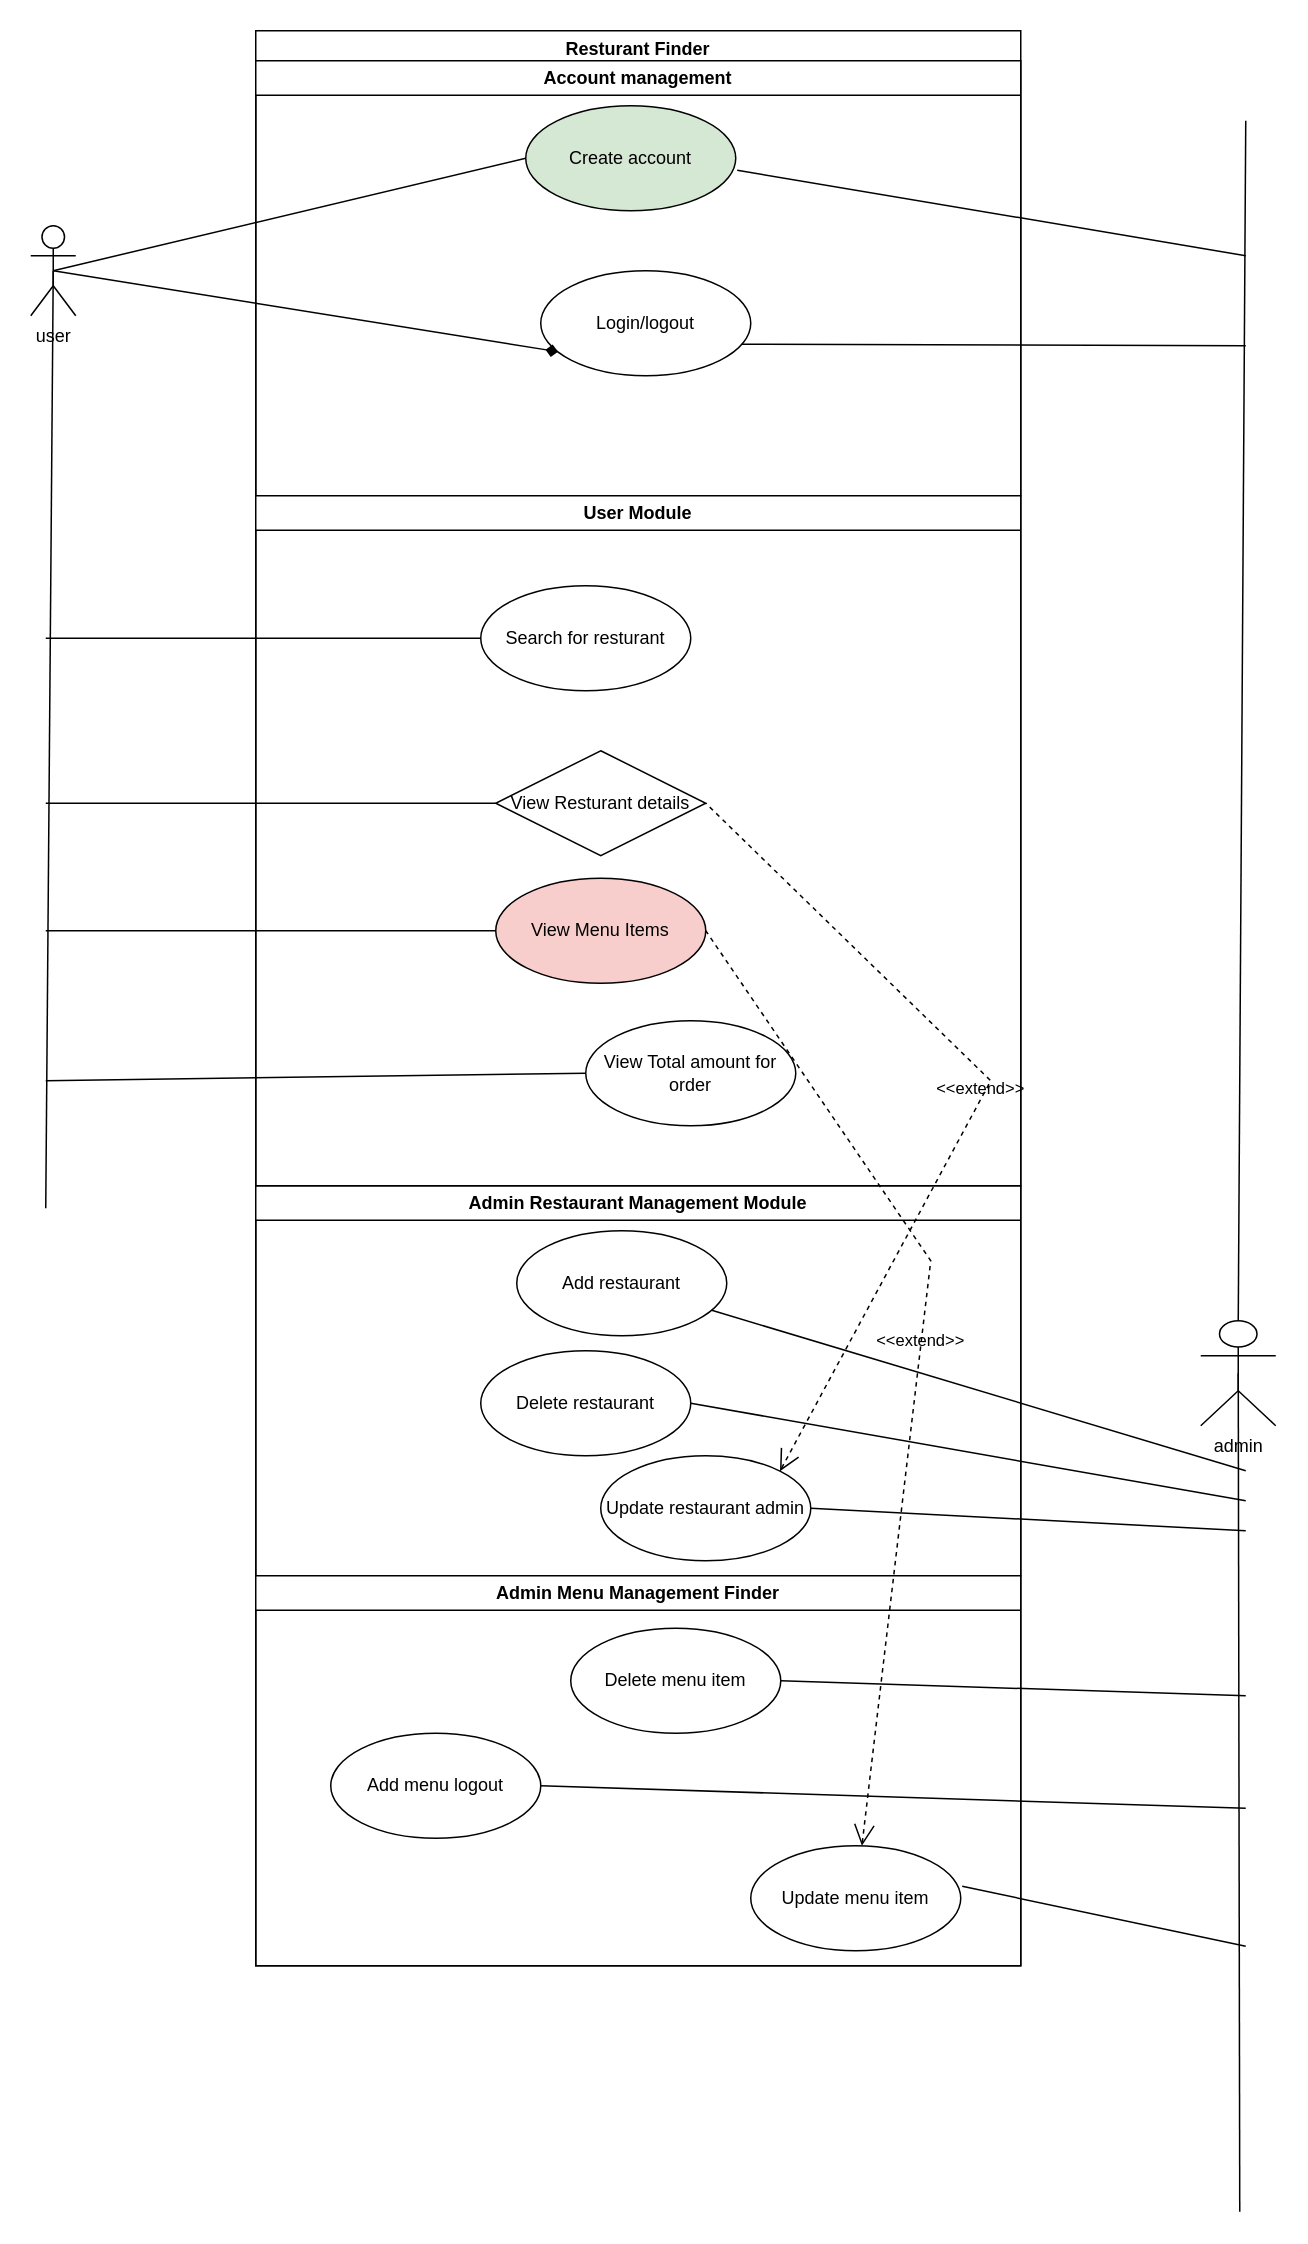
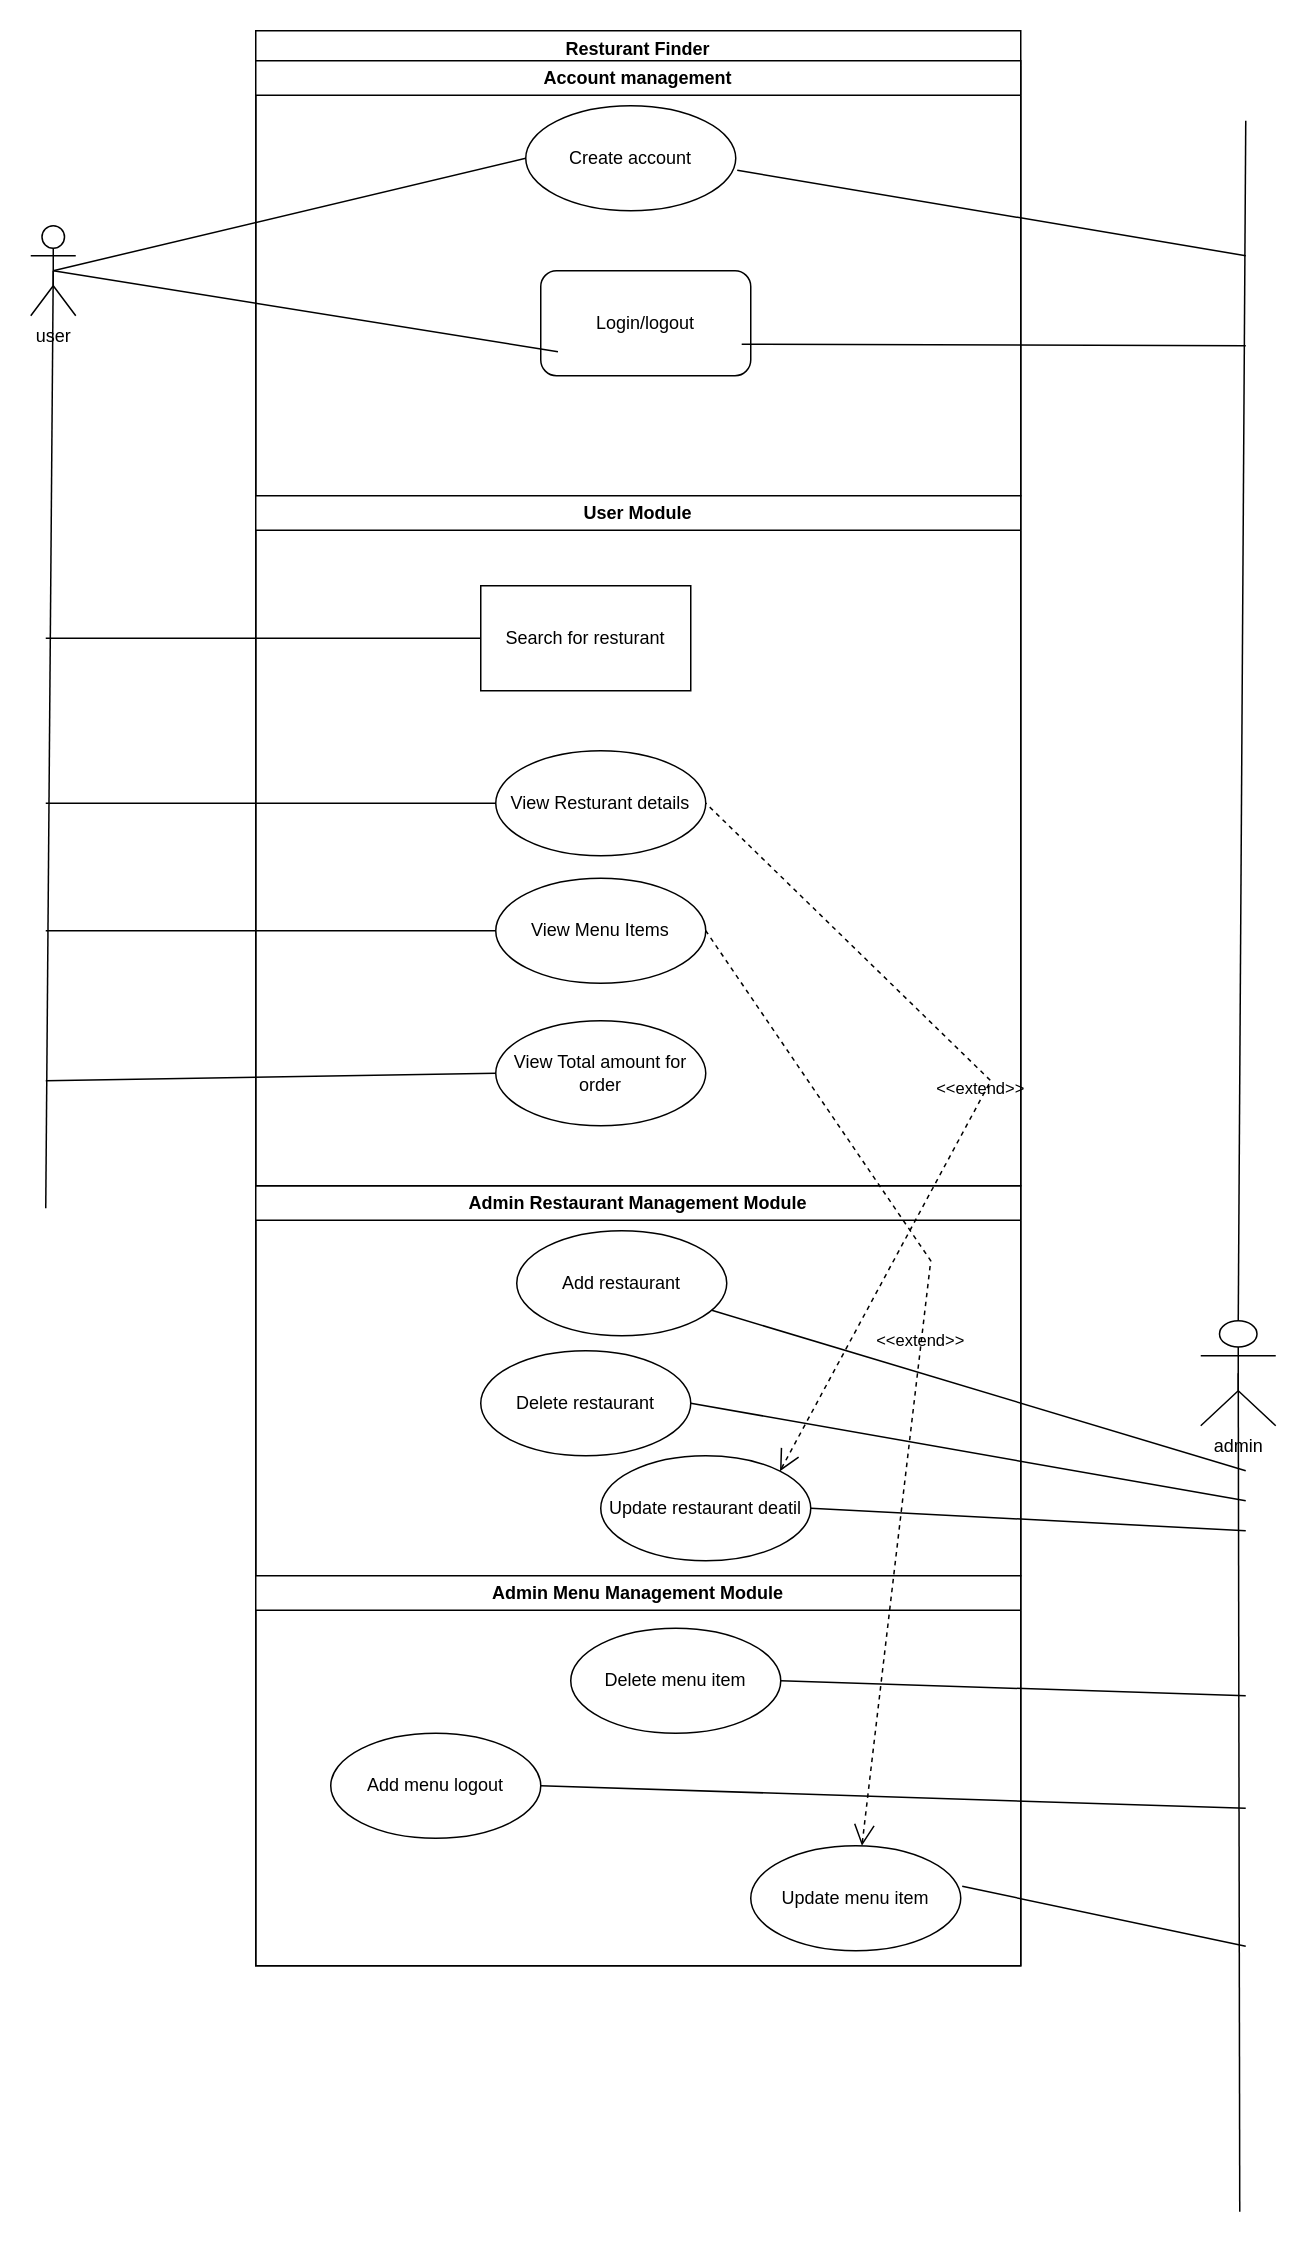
  <mxCell id="0" />
  <mxCell id="1" parent="0" />
  <mxCell id="2" value="admin" style="shape=umlActor;html=1;verticalLabelPosition=bottom;verticalAlign=top;align=center;" vertex="1" parent="1"><mxGeometry x="800" y="880" width="50" height="70" as="geometry" /></mxCell>
  <mxCell id="3" value="user" style="shape=umlActor;html=1;verticalLabelPosition=bottom;verticalAlign=top;align=center;" vertex="1" parent="1"><mxGeometry x="20" y="150" width="30" height="60" as="geometry" /></mxCell>
  <mxCell id="4" value="Resturant Finder" style="swimlane;" vertex="1" parent="1"><mxGeometry x="170" y="20" width="510" height="1290" as="geometry" /></mxCell>
  <mxCell id="5" value="Account management" style="swimlane;whiteSpace=wrap;html=1;" vertex="1" parent="4"><mxGeometry y="20" width="510" height="290" as="geometry" /></mxCell>
- <mxCell id="6" value="Create account" style="ellipse;whiteSpace=wrap;html=1;fillColor=#d5e8d4;" vertex="1" parent="5"><mxGeometry x="180" y="30" width="140" height="70" as="geometry" /></mxCell>
- <mxCell id="7" value="Login/logout" style="ellipse;whiteSpace=wrap;html=1;" vertex="1" parent="5"><mxGeometry x="190" y="140" width="140" height="70" as="geometry" /></mxCell>
+ <mxCell id="6" value="Create account" style="ellipse;whiteSpace=wrap;html=1;" vertex="1" parent="5"><mxGeometry x="180" y="30" width="140" height="70" as="geometry" /></mxCell>
+ <mxCell id="7" value="Login/logout" style="whiteSpace=wrap;html=1;rounded=1;" vertex="1" parent="5"><mxGeometry x="190" y="140" width="140" height="70" as="geometry" /></mxCell>
  <mxCell id="8" value="Admin Restaurant Management Module" style="swimlane;whiteSpace=wrap;html=1;" vertex="1" parent="4"><mxGeometry y="770" width="510" height="260" as="geometry" /></mxCell>
  <mxCell id="9" value="Add restaurant" style="ellipse;whiteSpace=wrap;html=1;" vertex="1" parent="8"><mxGeometry x="174" y="30" width="140" height="70" as="geometry" /></mxCell>
  <mxCell id="10" value="Delete restaurant" style="ellipse;whiteSpace=wrap;html=1;" vertex="1" parent="8"><mxGeometry x="150" y="110" width="140" height="70" as="geometry" /></mxCell>
- <mxCell id="11" value="Update restaurant admin" style="ellipse;whiteSpace=wrap;html=1;" vertex="1" parent="8"><mxGeometry x="230" y="180" width="140" height="70" as="geometry" /></mxCell>
- <mxCell id="12" value="Admin Menu Management Finder" style="swimlane;whiteSpace=wrap;html=1;" vertex="1" parent="4"><mxGeometry y="1030" width="510" height="260" as="geometry" /></mxCell>
+ <mxCell id="11" value="Update restaurant deatil" style="ellipse;whiteSpace=wrap;html=1;" vertex="1" parent="8"><mxGeometry x="230" y="180" width="140" height="70" as="geometry" /></mxCell>
+ <mxCell id="12" value="Admin Menu Management Module" style="swimlane;whiteSpace=wrap;html=1;" vertex="1" parent="4"><mxGeometry y="1030" width="510" height="260" as="geometry" /></mxCell>
  <mxCell id="13" value="Add menu logout" style="ellipse;whiteSpace=wrap;html=1;" vertex="1" parent="12"><mxGeometry x="50" y="105" width="140" height="70" as="geometry" /></mxCell>
  <mxCell id="14" value="Delete menu item" style="ellipse;whiteSpace=wrap;html=1;" vertex="1" parent="12"><mxGeometry x="210" y="35" width="140" height="70" as="geometry" /></mxCell>
  <mxCell id="15" value="Update menu item" style="ellipse;whiteSpace=wrap;html=1;" vertex="1" parent="12"><mxGeometry x="330" y="180" width="140" height="70" as="geometry" /></mxCell>
  <mxCell id="16" value="User Module" style="swimlane;whiteSpace=wrap;html=1;" vertex="1" parent="4"><mxGeometry y="310" width="510" height="460" as="geometry" /></mxCell>
- <mxCell id="17" value="Search for resturant" style="ellipse;whiteSpace=wrap;html=1;" vertex="1" parent="16"><mxGeometry x="150" y="60" width="140" height="70" as="geometry" /></mxCell>
- <mxCell id="18" value="View Resturant details&lt;br&gt;" style="rhombus;whiteSpace=wrap;html=1;" vertex="1" parent="16"><mxGeometry x="160" y="170" width="140" height="70" as="geometry" /></mxCell>
- <mxCell id="19" value="View Total amount for order" style="ellipse;whiteSpace=wrap;html=1;" vertex="1" parent="16"><mxGeometry x="220" y="350" width="140" height="70" as="geometry" /></mxCell>
- <mxCell id="20" value="View Menu Items" style="ellipse;whiteSpace=wrap;html=1;fillColor=#f8cecc;" vertex="1" parent="16"><mxGeometry x="160" y="255" width="140" height="70" as="geometry" /></mxCell>
+ <mxCell id="17" value="Search for resturant" style="whiteSpace=wrap;html=1;rounded=0;" vertex="1" parent="16"><mxGeometry x="150" y="60" width="140" height="70" as="geometry" /></mxCell>
+ <mxCell id="18" value="View Resturant details&lt;br&gt;" style="ellipse;whiteSpace=wrap;html=1;" vertex="1" parent="16"><mxGeometry x="160" y="170" width="140" height="70" as="geometry" /></mxCell>
+ <mxCell id="19" value="View Total amount for order" style="ellipse;whiteSpace=wrap;html=1;" vertex="1" parent="16"><mxGeometry x="160" y="350" width="140" height="70" as="geometry" /></mxCell>
+ <mxCell id="20" value="View Menu Items" style="ellipse;whiteSpace=wrap;html=1;" vertex="1" parent="16"><mxGeometry x="160" y="255" width="140" height="70" as="geometry" /></mxCell>
  <mxCell id="21" value="&amp;lt;&amp;lt;extend&amp;gt;&amp;gt;" style="edgeStyle=none;html=1;startArrow=open;endArrow=none;startSize=12;verticalAlign=bottom;dashed=1;labelBackgroundColor=none;rounded=0;entryX=1;entryY=0.5;entryDx=0;entryDy=0;exitX=1;exitY=0;exitDx=0;exitDy=0;" edge="1" parent="4" source="11" target="18"><mxGeometry width="160" relative="1" as="geometry"><mxPoint x="180" y="770" as="sourcePoint" /><mxPoint x="340" y="770" as="targetPoint" /><Array as="points"><mxPoint x="490" y="700" /></Array></mxGeometry></mxCell>
  <mxCell id="22" value="&amp;lt;&amp;lt;extend&amp;gt;&amp;gt;" style="edgeStyle=none;html=1;startArrow=open;endArrow=none;startSize=12;verticalAlign=bottom;dashed=1;labelBackgroundColor=none;rounded=0;entryX=1;entryY=0.5;entryDx=0;entryDy=0;" edge="1" parent="4" source="15" target="20"><mxGeometry width="160" relative="1" as="geometry"><mxPoint x="260" y="990" as="sourcePoint" /><mxPoint x="340" y="850" as="targetPoint" /><Array as="points"><mxPoint x="450" y="820" /></Array></mxGeometry></mxCell>
  <mxCell id="23" value="" style="endArrow=none;html=1;rounded=0;entryX=0;entryY=0.5;entryDx=0;entryDy=0;exitX=0.5;exitY=0.5;exitDx=0;exitDy=0;exitPerimeter=0;" edge="1" parent="1" source="3" target="6"><mxGeometry width="50" height="50" relative="1" as="geometry"><mxPoint x="30" y="190" as="sourcePoint" /><mxPoint x="80" y="140" as="targetPoint" /></mxGeometry></mxCell>
- <mxCell id="24" value="" style="endArrow=diamond;html=1;rounded=0;entryX=0.082;entryY=0.771;entryDx=0;entryDy=0;exitX=0.5;exitY=0.5;exitDx=0;exitDy=0;exitPerimeter=0;entryPerimeter=0;" edge="1" parent="1" source="3" target="7"><mxGeometry width="50" height="50" relative="1" as="geometry"><mxPoint x="45" y="190" as="sourcePoint" /><mxPoint x="160" y="135" as="targetPoint" /></mxGeometry></mxCell>
+ <mxCell id="24" value="" style="endArrow=none;html=1;rounded=0;entryX=0.082;entryY=0.771;entryDx=0;entryDy=0;exitX=0.5;exitY=0.5;exitDx=0;exitDy=0;exitPerimeter=0;entryPerimeter=0;" edge="1" parent="1" source="3" target="7"><mxGeometry width="50" height="50" relative="1" as="geometry"><mxPoint x="45" y="190" as="sourcePoint" /><mxPoint x="160" y="135" as="targetPoint" /></mxGeometry></mxCell>
  <mxCell id="25" value="" style="endArrow=none;html=1;rounded=0;entryX=0.5;entryY=0.5;entryDx=0;entryDy=0;entryPerimeter=0;" edge="1" parent="1" target="3"><mxGeometry width="50" height="50" relative="1" as="geometry"><mxPoint x="30" y="805" as="sourcePoint" /><mxPoint x="450" y="370" as="targetPoint" /></mxGeometry></mxCell>
  <mxCell id="26" value="" style="endArrow=none;html=1;rounded=0;entryX=0;entryY=0.5;entryDx=0;entryDy=0;" edge="1" parent="1" target="17"><mxGeometry width="50" height="50" relative="1" as="geometry"><mxPoint x="30" y="425" as="sourcePoint" /><mxPoint x="450" y="330" as="targetPoint" /></mxGeometry></mxCell>
  <mxCell id="27" value="" style="endArrow=none;html=1;rounded=0;entryX=0;entryY=0.5;entryDx=0;entryDy=0;" edge="1" parent="1" target="20"><mxGeometry width="50" height="50" relative="1" as="geometry"><mxPoint x="30" y="620" as="sourcePoint" /><mxPoint x="470" y="350" as="targetPoint" /></mxGeometry></mxCell>
  <mxCell id="28" value="" style="endArrow=none;html=1;rounded=0;entryX=0;entryY=0.5;entryDx=0;entryDy=0;" edge="1" parent="1" target="19"><mxGeometry width="50" height="50" relative="1" as="geometry"><mxPoint x="30" y="720" as="sourcePoint" /><mxPoint x="480" y="360" as="targetPoint" /></mxGeometry></mxCell>
  <mxCell id="29" value="" style="endArrow=none;html=1;rounded=0;entryX=0;entryY=0.5;entryDx=0;entryDy=0;" edge="1" parent="1" target="18"><mxGeometry width="50" height="50" relative="1" as="geometry"><mxPoint x="30" y="535" as="sourcePoint" /><mxPoint x="490" y="370" as="targetPoint" /><Array as="points" /></mxGeometry></mxCell>
  <mxCell id="30" value="" style="endArrow=none;html=1;rounded=0;entryX=0.5;entryY=0.5;entryDx=0;entryDy=0;entryPerimeter=0;" edge="1" parent="1" target="2"><mxGeometry width="50" height="50" relative="1" as="geometry"><mxPoint x="826" y="1474" as="sourcePoint" /><mxPoint x="450" y="1050" as="targetPoint" /></mxGeometry></mxCell>
  <mxCell id="31" value="" style="endArrow=none;html=1;rounded=0;" edge="1" parent="1" source="9"><mxGeometry width="50" height="50" relative="1" as="geometry"><mxPoint x="580" y="920" as="sourcePoint" /><mxPoint x="830" y="980" as="targetPoint" /></mxGeometry></mxCell>
  <mxCell id="32" value="" style="endArrow=none;html=1;rounded=0;exitX=1;exitY=0.5;exitDx=0;exitDy=0;" edge="1" parent="1" source="11"><mxGeometry width="50" height="50" relative="1" as="geometry"><mxPoint x="400" y="1080" as="sourcePoint" /><mxPoint x="830" y="1020" as="targetPoint" /></mxGeometry></mxCell>
  <mxCell id="33" value="" style="endArrow=none;html=1;rounded=0;exitX=1;exitY=0.5;exitDx=0;exitDy=0;" edge="1" parent="1" source="10"><mxGeometry width="50" height="50" relative="1" as="geometry"><mxPoint x="400" y="1080" as="sourcePoint" /><mxPoint x="830" y="1000" as="targetPoint" /></mxGeometry></mxCell>
  <mxCell id="34" value="" style="edgeStyle=none;html=1;endArrow=none;verticalAlign=bottom;rounded=0;exitX=1;exitY=0.5;exitDx=0;exitDy=0;" edge="1" parent="1" source="14"><mxGeometry width="160" relative="1" as="geometry"><mxPoint x="510" y="1160" as="sourcePoint" /><mxPoint x="830" y="1130" as="targetPoint" /></mxGeometry></mxCell>
  <mxCell id="35" value="" style="edgeStyle=none;html=1;endArrow=none;verticalAlign=bottom;rounded=0;exitX=1.007;exitY=0.386;exitDx=0;exitDy=0;exitPerimeter=0;" edge="1" parent="1" source="15"><mxGeometry width="160" relative="1" as="geometry"><mxPoint x="580" y="1130" as="sourcePoint" /><mxPoint x="830" y="1297" as="targetPoint" /></mxGeometry></mxCell>
  <mxCell id="36" value="" style="edgeStyle=none;html=1;endArrow=none;verticalAlign=bottom;rounded=0;exitX=1;exitY=0.5;exitDx=0;exitDy=0;" edge="1" parent="1" source="13"><mxGeometry width="160" relative="1" as="geometry"><mxPoint x="590" y="1140" as="sourcePoint" /><mxPoint x="830" y="1205" as="targetPoint" /></mxGeometry></mxCell>
  <mxCell id="37" value="" style="edgeStyle=none;html=1;endArrow=none;verticalAlign=bottom;rounded=0;entryX=0.957;entryY=0.7;entryDx=0;entryDy=0;entryPerimeter=0;" edge="1" parent="1" target="7"><mxGeometry width="160" relative="1" as="geometry"><mxPoint x="830" y="230" as="sourcePoint" /><mxPoint x="580" y="830" as="targetPoint" /></mxGeometry></mxCell>
  <mxCell id="38" value="" style="edgeStyle=none;html=1;endArrow=none;verticalAlign=bottom;rounded=0;exitX=0.5;exitY=0;exitDx=0;exitDy=0;exitPerimeter=0;" edge="1" parent="1" source="2"><mxGeometry width="160" relative="1" as="geometry"><mxPoint x="820" y="870" as="sourcePoint" /><mxPoint x="830" y="80" as="targetPoint" /></mxGeometry></mxCell>
  <mxCell id="39" value="" style="edgeStyle=none;html=1;endArrow=none;verticalAlign=bottom;rounded=0;entryX=1.007;entryY=0.614;entryDx=0;entryDy=0;entryPerimeter=0;" edge="1" parent="1" target="6"><mxGeometry width="160" relative="1" as="geometry"><mxPoint x="830" y="170" as="sourcePoint" /><mxPoint x="504" y="239" as="targetPoint" /></mxGeometry></mxCell>
